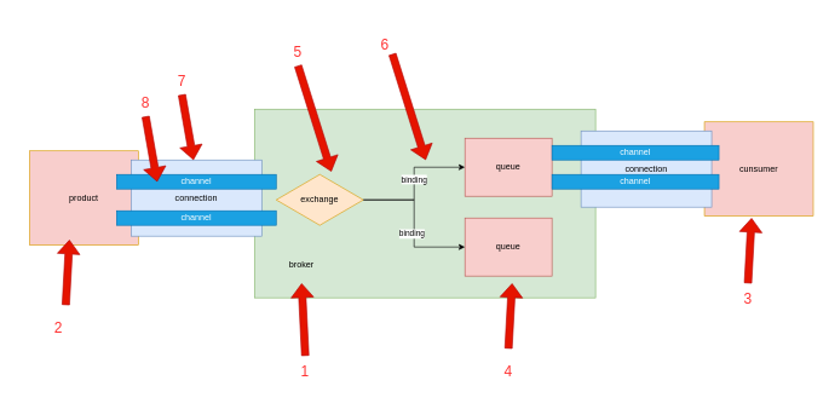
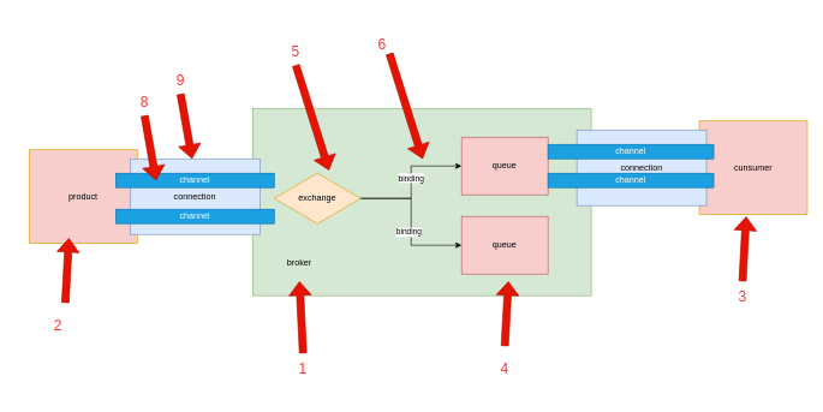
  <mxCell id="0" />
  <mxCell id="1" parent="0" />
  <mxCell id="2" value="" style="rounded=0;whiteSpace=wrap;html=1;fillColor=#d5e8d4;strokeColor=#82b366;" vertex="1" parent="1"><mxGeometry x="350" y="150" width="470" height="260" as="geometry" /></mxCell>
  <mxCell id="3" style="edgeStyle=orthogonalEdgeStyle;rounded=0;orthogonalLoop=1;jettySize=auto;html=1;exitX=1;exitY=0.5;exitDx=0;exitDy=0;entryX=0;entryY=0.5;entryDx=0;entryDy=0;" edge="1" parent="1" source="5" target="6"><mxGeometry relative="1" as="geometry" /></mxCell>
  <mxCell id="4" value="binding" style="edgeLabel;html=1;align=center;verticalAlign=middle;resizable=0;points=[];" vertex="1" connectable="0" parent="3"><mxGeometry x="0.074" y="1" relative="1" as="geometry"><mxPoint as="offset" /></mxGeometry></mxCell>
  <mxCell id="5" value="exchange" style="rhombus;whiteSpace=wrap;html=1;fillColor=#ffe6cc;strokeColor=#d79b00;" vertex="1" parent="1"><mxGeometry x="380" y="240" width="120" height="70" as="geometry" /></mxCell>
  <mxCell id="6" value="queue" style="rounded=0;whiteSpace=wrap;html=1;fillColor=#f8cecc;strokeColor=#b85450;" vertex="1" parent="1"><mxGeometry x="640" y="190" width="120" height="80" as="geometry" /></mxCell>
  <mxCell id="7" value="queue" style="rounded=0;whiteSpace=wrap;html=1;fillColor=#f8cecc;strokeColor=#b85450;" vertex="1" parent="1"><mxGeometry x="640" y="300" width="120" height="80" as="geometry" /></mxCell>
  <mxCell id="8" value="product" style="rounded=0;whiteSpace=wrap;html=1;fillColor=#f8cecc;strokeColor=#d79b00;" vertex="1" parent="1"><mxGeometry x="40" y="207.5" width="150" height="130" as="geometry" /></mxCell>
  <mxCell id="9" value="broker" style="text;html=1;strokeColor=none;fillColor=none;align=center;verticalAlign=middle;whiteSpace=wrap;rounded=0;" vertex="1" parent="1"><mxGeometry x="370" y="340" width="90" height="50" as="geometry" /></mxCell>
  <mxCell id="10" style="edgeStyle=orthogonalEdgeStyle;rounded=0;orthogonalLoop=1;jettySize=auto;html=1;exitX=1;exitY=0.5;exitDx=0;exitDy=0;entryX=0;entryY=0.5;entryDx=0;entryDy=0;" edge="1" parent="1" source="5" target="7"><mxGeometry relative="1" as="geometry"><mxPoint x="510" y="280" as="sourcePoint" /><mxPoint x="650" y="230" as="targetPoint" /></mxGeometry></mxCell>
  <mxCell id="11" value="binding" style="edgeLabel;html=1;align=center;verticalAlign=middle;resizable=0;points=[];" vertex="1" connectable="0" parent="10"><mxGeometry x="0.13" y="-4" relative="1" as="geometry"><mxPoint as="offset" /></mxGeometry></mxCell>
  <mxCell id="12" value="connection" style="rounded=0;whiteSpace=wrap;html=1;fillColor=#dae8fc;strokeColor=#6c8ebf;" vertex="1" parent="1"><mxGeometry x="180" y="220" width="180" height="105" as="geometry" /></mxCell>
  <mxCell id="13" value="channel" style="rounded=0;whiteSpace=wrap;html=1;fillColor=#1ba1e2;strokeColor=#006EAF;fontColor=#ffffff;" vertex="1" parent="1"><mxGeometry x="160" y="240" width="220" height="20" as="geometry" /></mxCell>
  <mxCell id="14" value="channel" style="rounded=0;whiteSpace=wrap;html=1;fillColor=#1ba1e2;strokeColor=#006EAF;fontColor=#ffffff;" vertex="1" parent="1"><mxGeometry x="160" y="290" width="220" height="20" as="geometry" /></mxCell>
  <mxCell id="15" value="cunsumer" style="rounded=0;whiteSpace=wrap;html=1;fillColor=#f8cecc;strokeColor=#d79b00;" vertex="1" parent="1"><mxGeometry x="970" y="167.5" width="150" height="130" as="geometry" /></mxCell>
  <mxCell id="16" value="connection" style="rounded=0;whiteSpace=wrap;html=1;fillColor=#dae8fc;strokeColor=#6c8ebf;" vertex="1" parent="1"><mxGeometry x="800" y="180" width="180" height="105" as="geometry" /></mxCell>
  <mxCell id="17" value="channel" style="rounded=0;whiteSpace=wrap;html=1;fillColor=#1ba1e2;strokeColor=#006EAF;fontColor=#ffffff;" vertex="1" parent="1"><mxGeometry x="760" y="200" width="230" height="20" as="geometry" /></mxCell>
  <mxCell id="18" value="channel" style="rounded=0;whiteSpace=wrap;html=1;fillColor=#1ba1e2;strokeColor=#006EAF;fontColor=#ffffff;" vertex="1" parent="1"><mxGeometry x="760" y="240" width="230" height="20" as="geometry" /></mxCell>
  <mxCell id="19" value="1" style="text;html=1;align=center;verticalAlign=middle;whiteSpace=wrap;rounded=0;fontColor=#FF3333;fontSize=20;" vertex="1" parent="1"><mxGeometry x="360" y="470" width="120" height="80" as="geometry" /></mxCell>
  <mxCell id="20" value="" style="shape=flexArrow;endArrow=classic;html=1;fontSize=20;fontColor=#FF3333;entryX=0.5;entryY=1;entryDx=0;entryDy=0;labelBackgroundColor=#FF0000;fillColor=#e51400;strokeColor=#B20000;" edge="1" parent="1" target="9"><mxGeometry width="50" height="50" relative="1" as="geometry"><mxPoint x="420" y="490" as="sourcePoint" /><mxPoint x="470" y="440" as="targetPoint" /></mxGeometry></mxCell>
  <mxCell id="21" value="2" style="text;html=1;align=center;verticalAlign=middle;whiteSpace=wrap;rounded=0;fontColor=#FF3333;fontSize=20;" vertex="1" parent="1"><mxGeometry x="20" y="410" width="120" height="80" as="geometry" /></mxCell>
  <mxCell id="22" value="" style="shape=flexArrow;endArrow=classic;html=1;fontSize=20;fontColor=#FF3333;entryX=0.5;entryY=1;entryDx=0;entryDy=0;labelBackgroundColor=#FF0000;fillColor=#e51400;strokeColor=#B20000;" edge="1" parent="1"><mxGeometry width="50" height="50" relative="1" as="geometry"><mxPoint x="90" y="420" as="sourcePoint" /><mxPoint x="95" y="330" as="targetPoint" /></mxGeometry></mxCell>
  <mxCell id="23" value="" style="shape=flexArrow;endArrow=classic;html=1;fontSize=20;fontColor=#FF3333;entryX=0.5;entryY=1;entryDx=0;entryDy=0;labelBackgroundColor=#FF0000;fillColor=#e51400;strokeColor=#B20000;" edge="1" parent="1"><mxGeometry width="50" height="50" relative="1" as="geometry"><mxPoint x="1030" y="390" as="sourcePoint" /><mxPoint x="1035" y="300" as="targetPoint" /></mxGeometry></mxCell>
  <mxCell id="24" value="3" style="text;html=1;align=center;verticalAlign=middle;whiteSpace=wrap;rounded=0;fontColor=#FF3333;fontSize=20;" vertex="1" parent="1"><mxGeometry x="970" y="370" width="120" height="80" as="geometry" /></mxCell>
  <mxCell id="25" value="" style="shape=flexArrow;endArrow=classic;html=1;fontSize=20;fontColor=#FF3333;entryX=0.5;entryY=1;entryDx=0;entryDy=0;labelBackgroundColor=#FF0000;fillColor=#e51400;strokeColor=#B20000;" edge="1" parent="1"><mxGeometry width="50" height="50" relative="1" as="geometry"><mxPoint x="700" y="480" as="sourcePoint" /><mxPoint x="705" y="390" as="targetPoint" /></mxGeometry></mxCell>
  <mxCell id="26" value="4" style="text;html=1;align=center;verticalAlign=middle;whiteSpace=wrap;rounded=0;fontColor=#FF3333;fontSize=20;" vertex="1" parent="1"><mxGeometry x="640" y="470" width="120" height="80" as="geometry" /></mxCell>
  <mxCell id="27" value="" style="shape=flexArrow;endArrow=classic;html=1;fontSize=20;fontColor=#FF3333;labelBackgroundColor=#FF0000;fillColor=#e51400;strokeColor=#B20000;entryX=0.633;entryY=-0.057;entryDx=0;entryDy=0;entryPerimeter=0;" edge="1" parent="1" target="5"><mxGeometry width="50" height="50" relative="1" as="geometry"><mxPoint x="410" y="90" as="sourcePoint" /><mxPoint x="540" y="110" as="targetPoint" /></mxGeometry></mxCell>
  <mxCell id="28" value="5" style="text;html=1;align=center;verticalAlign=middle;whiteSpace=wrap;rounded=0;fontColor=#FF3333;fontSize=20;" vertex="1" parent="1"><mxGeometry x="350" y="30" width="120" height="80" as="geometry" /></mxCell>
  <mxCell id="29" value="" style="shape=flexArrow;endArrow=classic;html=1;fontSize=20;fontColor=#FF3333;labelBackgroundColor=#FF0000;fillColor=#e51400;strokeColor=#B20000;entryX=0.633;entryY=-0.057;entryDx=0;entryDy=0;entryPerimeter=0;" edge="1" parent="1"><mxGeometry width="50" height="50" relative="1" as="geometry"><mxPoint x="540" y="73.99" as="sourcePoint" /><mxPoint x="585.96" y="220" as="targetPoint" /></mxGeometry></mxCell>
  <mxCell id="30" value="6" style="text;html=1;align=center;verticalAlign=middle;whiteSpace=wrap;rounded=0;fontColor=#FF3333;fontSize=20;" vertex="1" parent="1"><mxGeometry x="470" y="20" width="120" height="80" as="geometry" /></mxCell>
  <mxCell id="31" value="" style="shape=flexArrow;endArrow=classic;html=1;fontSize=20;fontColor=#FF3333;labelBackgroundColor=#FF0000;fillColor=#e51400;strokeColor=#B20000;entryX=0.633;entryY=-0.057;entryDx=0;entryDy=0;entryPerimeter=0;" edge="1" parent="1"><mxGeometry width="50" height="50" relative="1" as="geometry"><mxPoint x="250" y="130" as="sourcePoint" /><mxPoint x="265.96" y="220" as="targetPoint" /></mxGeometry></mxCell>
- <mxCell id="32" value="7" style="text;html=1;align=center;verticalAlign=middle;whiteSpace=wrap;rounded=0;fontColor=#FF3333;fontSize=20;" vertex="1" parent="1"><mxGeometry x="190" y="70" width="120" height="80" as="geometry" /></mxCell>
+ <mxCell id="32" value="9" style="text;html=1;align=center;verticalAlign=middle;whiteSpace=wrap;rounded=0;fontColor=#FF3333;fontSize=20;" vertex="1" parent="1"><mxGeometry x="190" y="70" width="120" height="80" as="geometry" /></mxCell>
  <mxCell id="33" value="" style="shape=flexArrow;endArrow=classic;html=1;fontSize=20;fontColor=#FF3333;labelBackgroundColor=#FF0000;fillColor=#e51400;strokeColor=#B20000;entryX=0.633;entryY=-0.057;entryDx=0;entryDy=0;entryPerimeter=0;" edge="1" parent="1"><mxGeometry width="50" height="50" relative="1" as="geometry"><mxPoint x="200" y="160" as="sourcePoint" /><mxPoint x="215.96" y="250" as="targetPoint" /></mxGeometry></mxCell>
  <mxCell id="34" value="8" style="text;html=1;align=center;verticalAlign=middle;whiteSpace=wrap;rounded=0;fontColor=#FF3333;fontSize=20;" vertex="1" parent="1"><mxGeometry x="140" y="100" width="120" height="80" as="geometry" /></mxCell>
